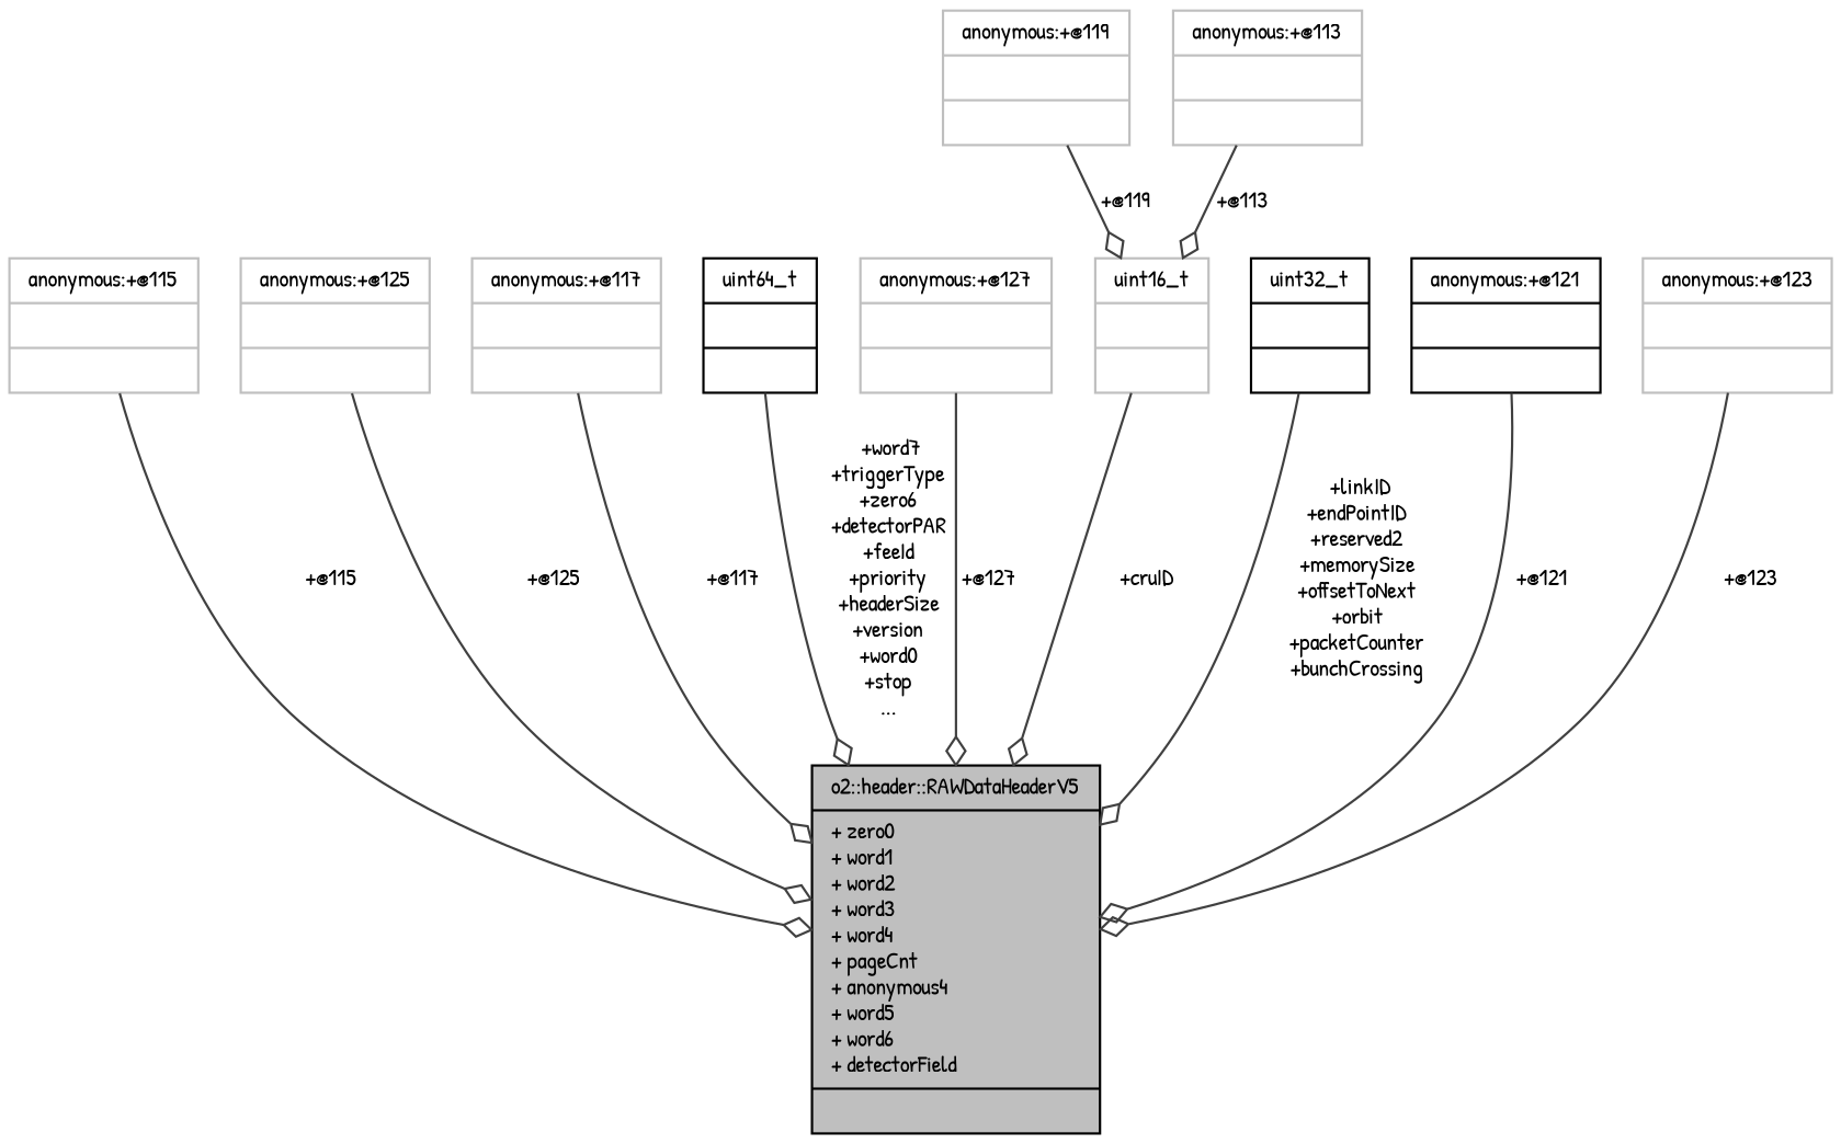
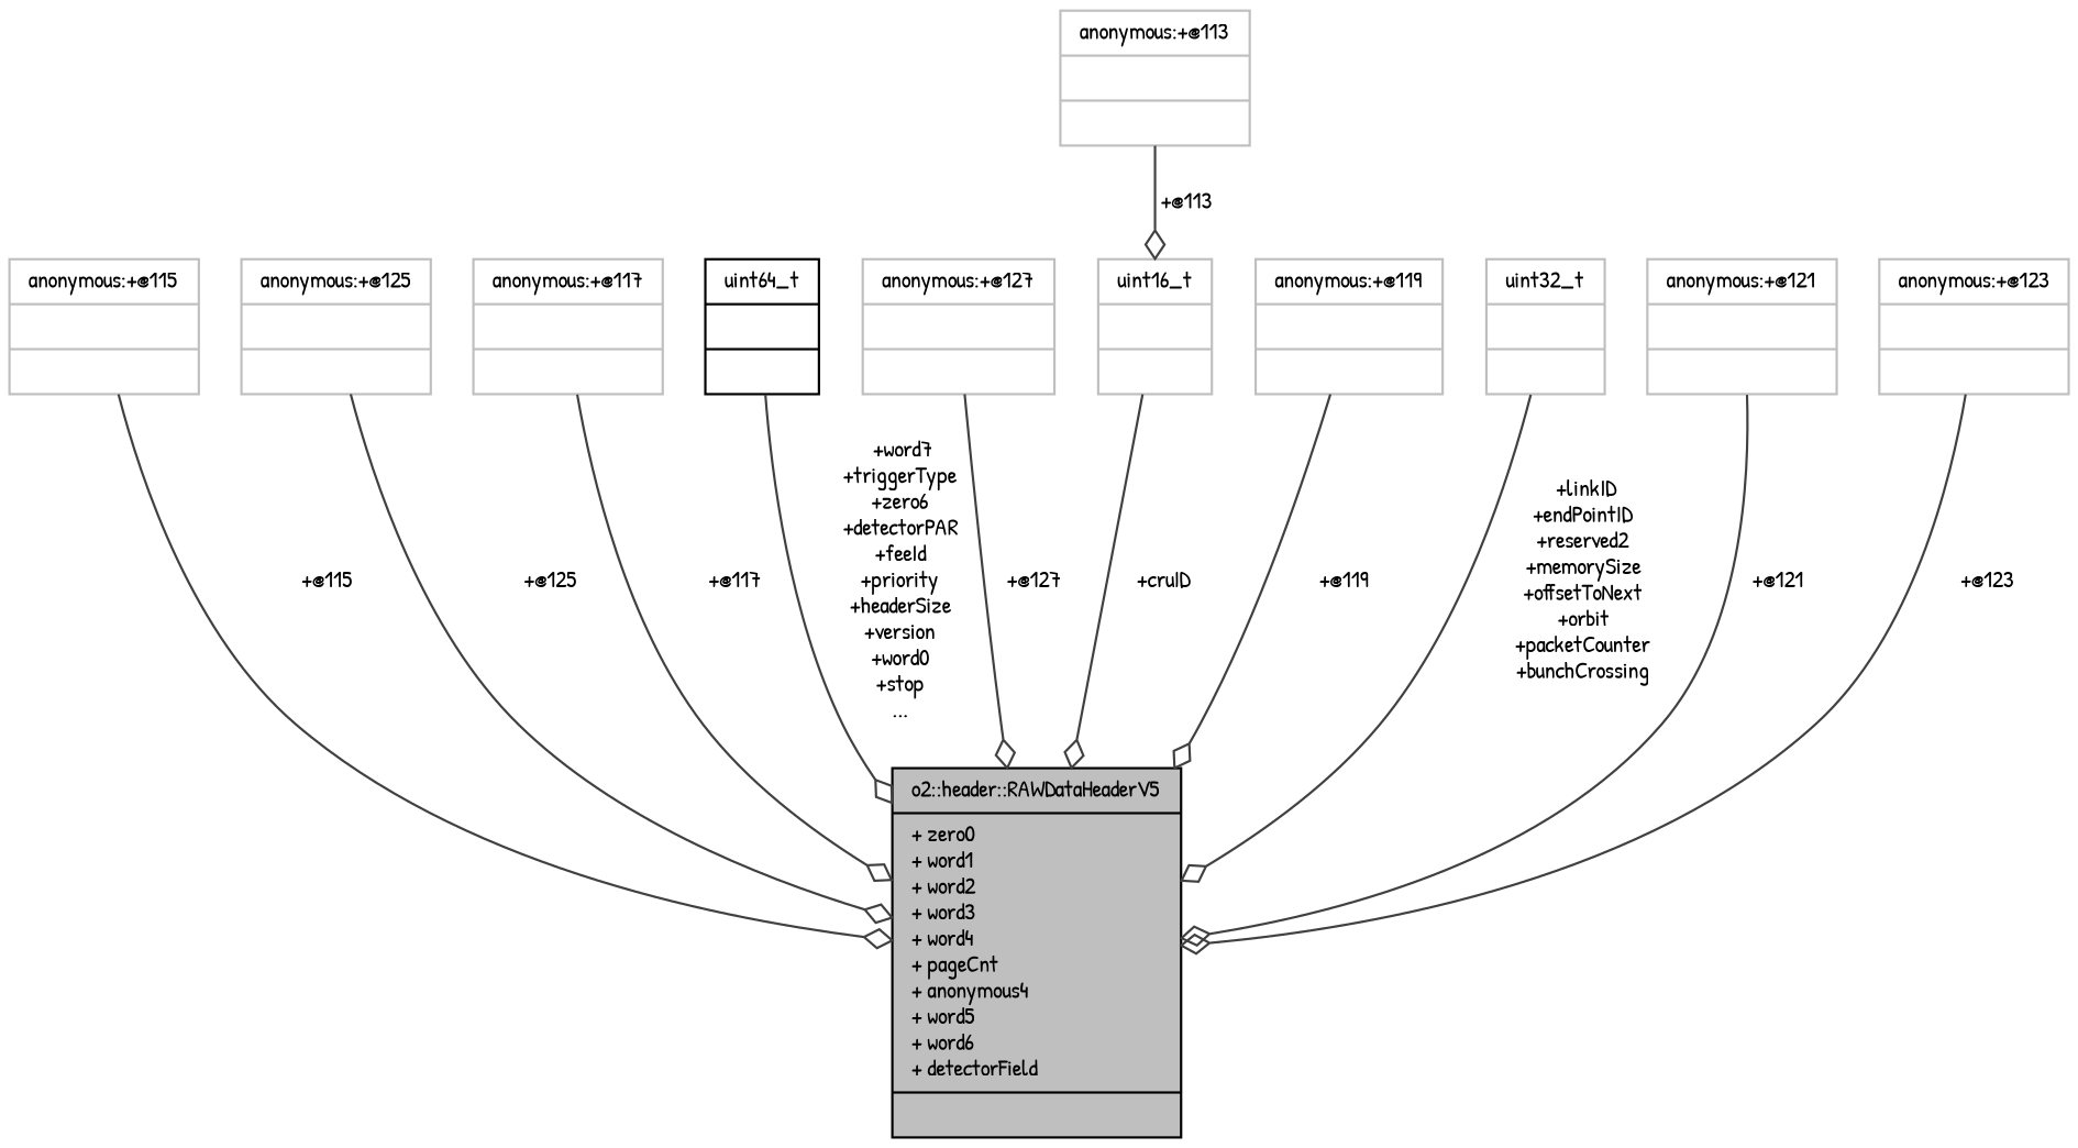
  digraph {
    fontname="Patrick Hand"
    node [color=grey75 fontname="Patrick Hand" fontsize=10 shape=record]
    edge [arrowhead=odiamond color=grey25 fontname="Patrick Hand" fontsize=10 labelfontname=Helvetica labelfontsize=10 style=solid]
    n1 [color=black fillcolor=grey75 fontcolor=black height=0.2 label="{o2::header::RAWDataHeaderV5\n|+ zero0\l+ word1\l+ word2\l+ word3\l+ word4\l+ pageCnt\l+ anonymous4\l+ word5\l+ word6\l+ detectorField\l|}" style=filled width=0.4]
    n2 [height=0.2 label="{anonymous:+@115\n||}" width=0.4]
    n3 [height=0.2 label="{anonymous:+@125\n||}" width=0.4]
    n4 [height=0.2 label="{anonymous:+@117\n||}" width=0.4]
    n5 [color=black height=0.2 label="{uint64_t\n||}" width=0.4]
    n6 [height=0.2 label="{anonymous:+@127\n||}" width=0.4]
    n7 [height=0.2 label="{uint16_t\n||}" width=0.4]
    n8 [height=0.2 label="{anonymous:+@119\n||}" width=0.4]
-   n9 [color=black height=0.2 label="{uint32_t\n||}" width=0.4]
-   n10 [color=black height=0.2 label="{anonymous:+@121\n||}" width=0.4]
+   n9 [height=0.2 label="{uint32_t\n||}" width=0.4]
+   n10 [height=0.2 label="{anonymous:+@121\n||}" width=0.4]
    n11 [height=0.2 label="{anonymous:+@113\n||}" width=0.4]
    n12 [height=0.2 label="{anonymous:+@123\n||}" width=0.4]
    n2 -> n1 [label=" +@115"]
    n3 -> n1 [label=" +@125"]
    n4 -> n1 [label=" +@117"]
    n5 -> n1 [label=" +word7\n+triggerType\n+zero6\n+detectorPAR\n+feeId\n+priority\n+headerSize\n+version\n+word0\n+stop\n..."]
    n6 -> n1 [label=" +@127"]
    n7 -> n1 [label=" +cruID"]
-   n8 -> n7 [label=" +@119"]
+   n8 -> n1 [label=" +@119"]
    n9 -> n1 [label=" +linkID\n+endPointID\n+reserved2\n+memorySize\n+offsetToNext\n+orbit\n+packetCounter\n+bunchCrossing"]
    n10 -> n1 [label=" +@121"]
    n11 -> n7 [label=" +@113"]
    n12 -> n1 [label=" +@123"]
  }
